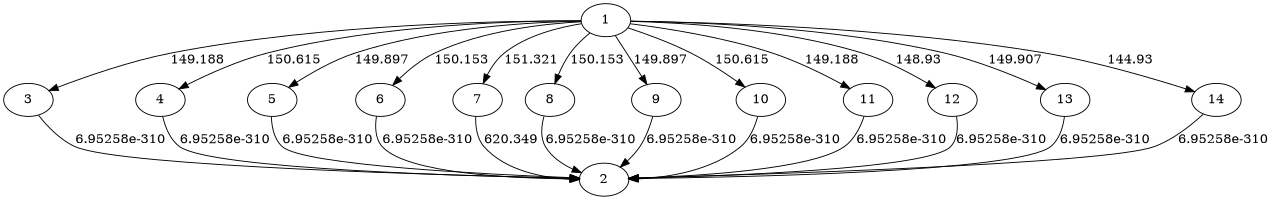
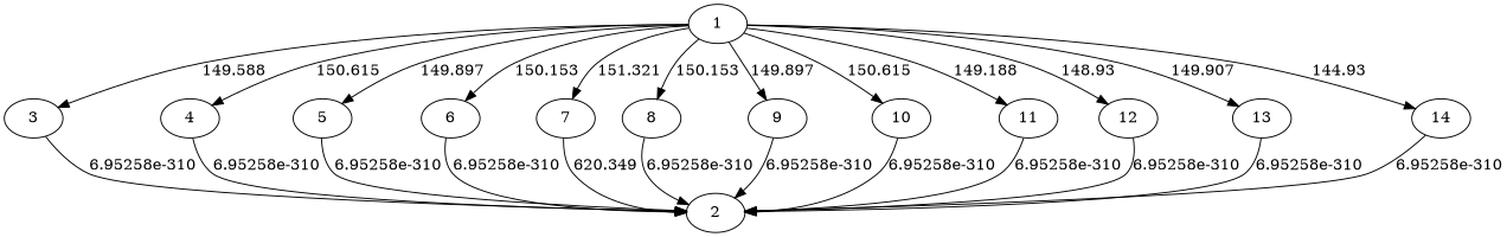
  digraph {
    1
    3
    4
    5
    6
    7
    8
    9
    10
    11
    12
    13
    14
    2
-   1 -> 3 [label=149.188]
+   1 -> 3 [label=149.588]
    1 -> 4 [label=150.615]
    1 -> 5 [label=149.897]
    1 -> 6 [label=150.153]
    1 -> 7 [label=151.321]
    1 -> 8 [label=150.153]
    1 -> 9 [label=149.897]
    1 -> 10 [label=150.615]
    1 -> 11 [label=149.188]
    1 -> 12 [label=148.93]
    1 -> 13 [label=149.907]
    1 -> 14 [label=144.93]
    3 -> 2 [label="6.95258e-310"]
    4 -> 2 [label="6.95258e-310"]
    5 -> 2 [label="6.95258e-310"]
    6 -> 2 [label="6.95258e-310"]
    7 -> 2 [label=620.349]
    8 -> 2 [label="6.95258e-310"]
    9 -> 2 [label="6.95258e-310"]
    10 -> 2 [label="6.95258e-310"]
    11 -> 2 [label="6.95258e-310"]
    12 -> 2 [label="6.95258e-310"]
    13 -> 2 [label="6.95258e-310"]
    14 -> 2 [label="6.95258e-310"]
  }
